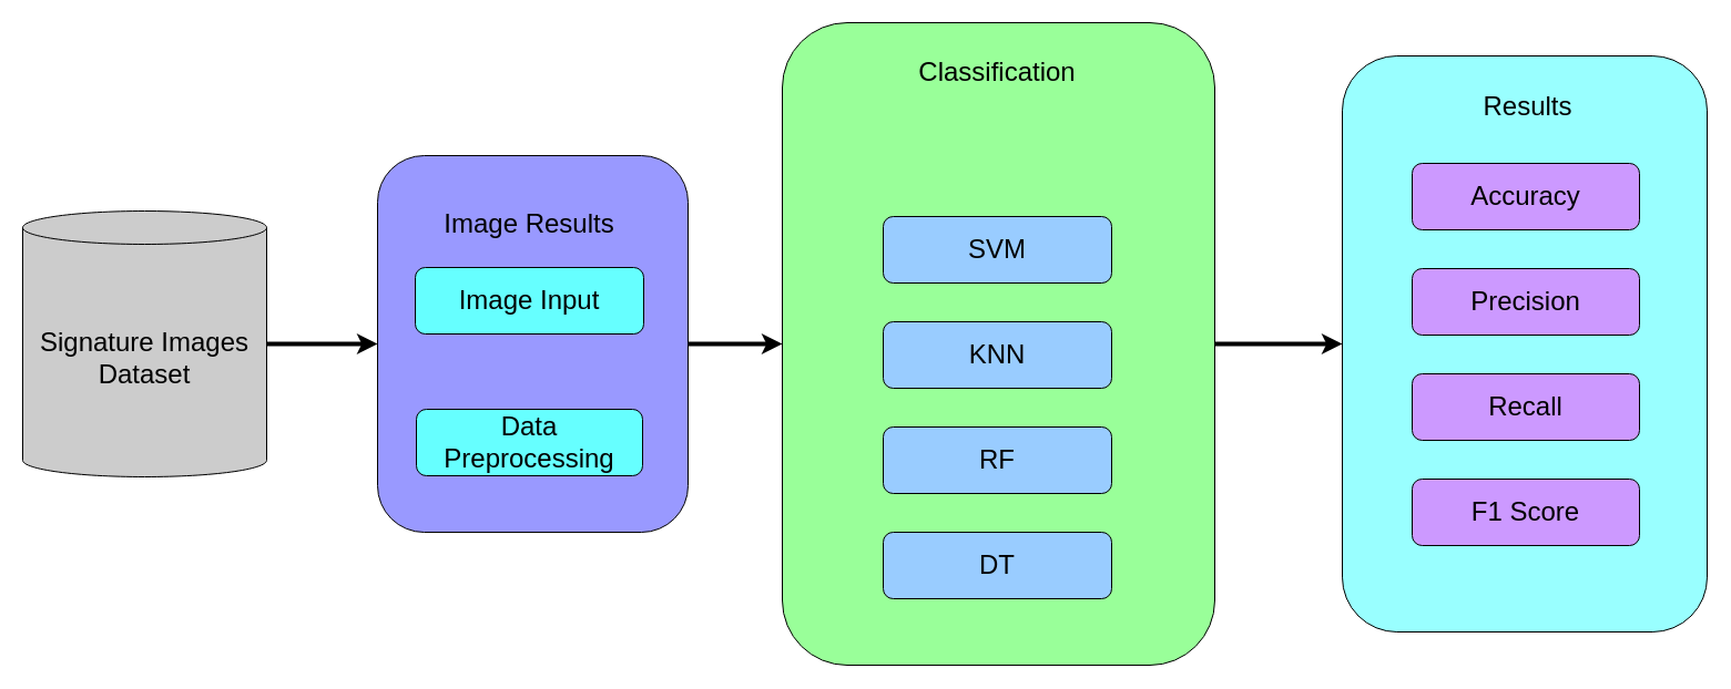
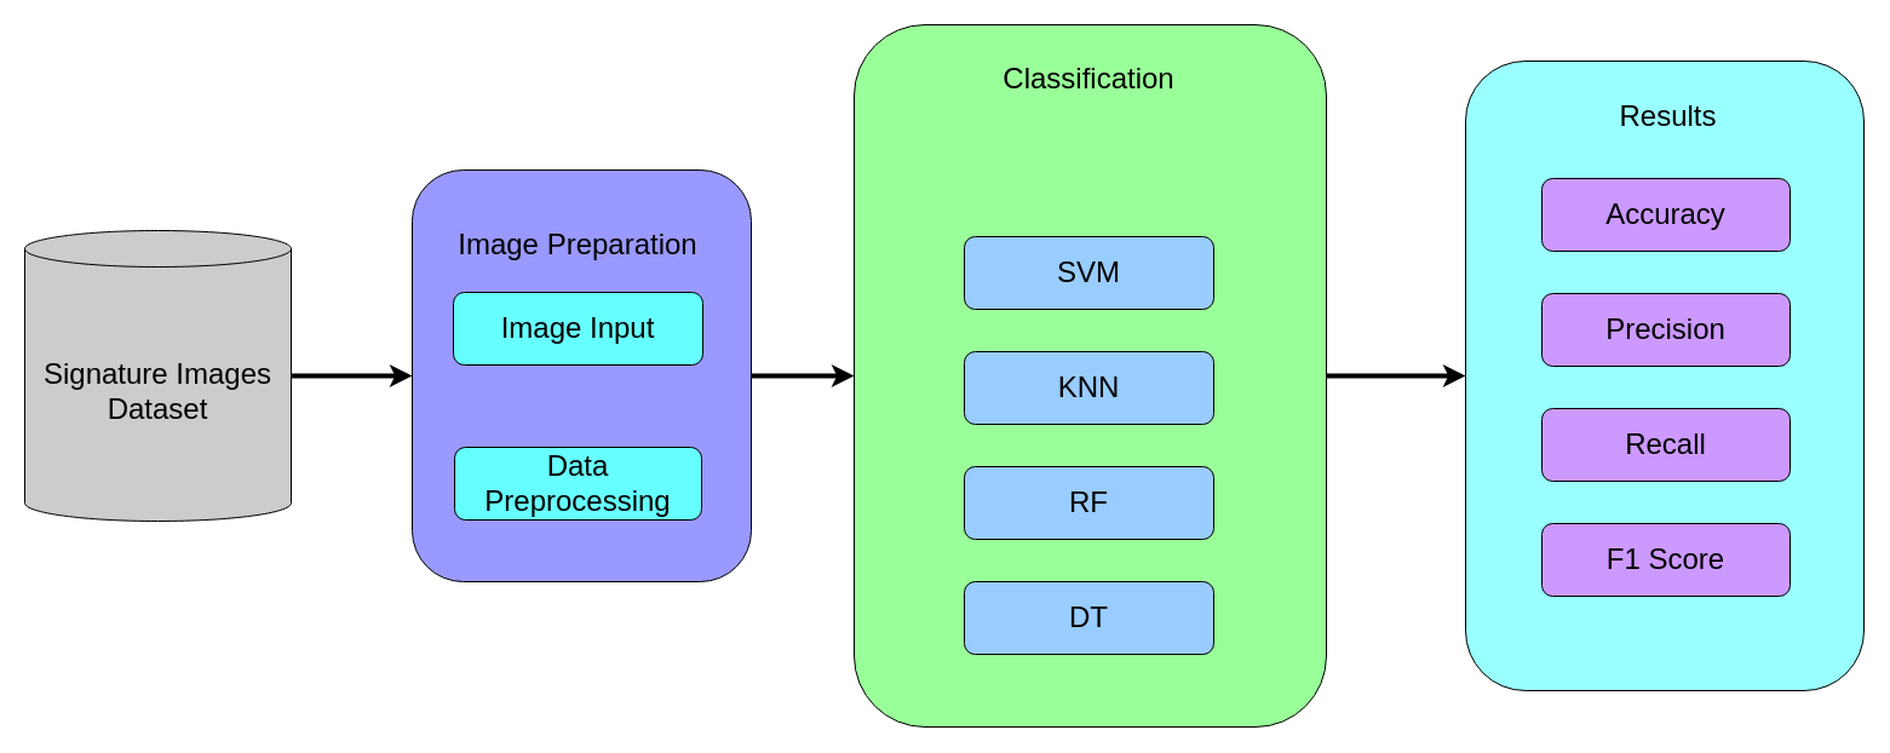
  <mxCell id="0" />
  <mxCell id="1" parent="0" />
  <mxCell id="2" value="&lt;font style=&quot;font-size: 24px&quot;&gt;Signature Images Dataset&lt;br&gt;&lt;/font&gt;" style="shape=cylinder3;whiteSpace=wrap;html=1;boundedLbl=1;backgroundOutline=1;size=15;fillColor=#CCCCCC;" vertex="1" parent="1"><mxGeometry x="20" y="190" width="220" height="240" as="geometry" /></mxCell>
  <mxCell id="3" value="" style="endArrow=classic;html=1;rounded=0;fontSize=24;strokeWidth=4;" edge="1" parent="1" target="5"><mxGeometry width="50" height="50" relative="1" as="geometry"><mxPoint x="240" y="310" as="sourcePoint" /><mxPoint x="400" y="310" as="targetPoint" /></mxGeometry></mxCell>
  <mxCell id="4" style="edgeStyle=orthogonalEdgeStyle;rounded=0;orthogonalLoop=1;jettySize=auto;html=1;exitX=1;exitY=0.5;exitDx=0;exitDy=0;fontSize=24;strokeWidth=4;" edge="1" parent="1" source="5" target="10"><mxGeometry relative="1" as="geometry"><mxPoint x="750" y="310" as="targetPoint" /></mxGeometry></mxCell>
  <mxCell id="5" value="" style="rounded=1;whiteSpace=wrap;html=1;fontSize=24;fillColor=#9999FF;" vertex="1" parent="1"><mxGeometry x="340" y="140" width="280" height="340" as="geometry" /></mxCell>
  <mxCell id="6" value="Image Input" style="rounded=1;whiteSpace=wrap;html=1;fontSize=24;fillColor=#66FFFF;" vertex="1" parent="1"><mxGeometry x="374" y="241" width="206" height="60" as="geometry" /></mxCell>
  <mxCell id="7" value="&lt;div align=&quot;center&quot;&gt;Data Preprocessing&lt;br&gt;&lt;/div&gt;" style="rounded=1;whiteSpace=wrap;html=1;fontSize=24;fillColor=#66FFFF;align=center;" vertex="1" parent="1"><mxGeometry x="375" y="369" width="204" height="60" as="geometry" /></mxCell>
- <mxCell id="8" value="&lt;div align=&quot;center&quot;&gt;Image Results&lt;br&gt;&lt;/div&gt;" style="text;html=1;strokeColor=none;fillColor=none;align=center;verticalAlign=middle;whiteSpace=wrap;rounded=0;fontSize=24;" vertex="1" parent="1"><mxGeometry x="374" y="177" width="206" height="50" as="geometry" /></mxCell>
+ <mxCell id="8" value="&lt;div align=&quot;center&quot;&gt;Image Preparation&lt;br&gt;&lt;/div&gt;" style="text;html=1;strokeColor=none;fillColor=none;align=center;verticalAlign=middle;whiteSpace=wrap;rounded=0;fontSize=24;" vertex="1" parent="1"><mxGeometry x="374" y="177" width="206" height="50" as="geometry" /></mxCell>
  <mxCell id="9" style="edgeStyle=orthogonalEdgeStyle;rounded=0;orthogonalLoop=1;jettySize=auto;html=1;exitX=1;exitY=0.5;exitDx=0;exitDy=0;entryX=0;entryY=0.5;entryDx=0;entryDy=0;fontSize=24;strokeWidth=4;" edge="1" parent="1" source="10" target="16"><mxGeometry relative="1" as="geometry" /></mxCell>
  <mxCell id="10" value="" style="rounded=1;whiteSpace=wrap;html=1;fontSize=24;fillColor=#99FF99;align=center;" vertex="1" parent="1"><mxGeometry x="705" y="20" width="390" height="580" as="geometry" /></mxCell>
  <mxCell id="11" value="Classification" style="text;html=1;strokeColor=none;fillColor=none;align=center;verticalAlign=middle;whiteSpace=wrap;rounded=0;fontSize=24;" vertex="1" parent="1"><mxGeometry x="796" y="40" width="206" height="50" as="geometry" /></mxCell>
  <mxCell id="12" value="SVM" style="rounded=1;whiteSpace=wrap;html=1;fontSize=24;fillColor=#99CCFF;" vertex="1" parent="1"><mxGeometry x="796" y="195" width="206" height="60" as="geometry" /></mxCell>
  <mxCell id="13" value="KNN" style="rounded=1;whiteSpace=wrap;html=1;fontSize=24;fillColor=#99CCFF;" vertex="1" parent="1"><mxGeometry x="796" y="290" width="206" height="60" as="geometry" /></mxCell>
  <mxCell id="14" value="RF" style="rounded=1;whiteSpace=wrap;html=1;fontSize=24;fillColor=#99CCFF;" vertex="1" parent="1"><mxGeometry x="796" y="385" width="206" height="60" as="geometry" /></mxCell>
  <mxCell id="15" value="DT" style="rounded=1;whiteSpace=wrap;html=1;fontSize=24;fillColor=#99CCFF;" vertex="1" parent="1"><mxGeometry x="796" y="480" width="206" height="60" as="geometry" /></mxCell>
  <mxCell id="16" value="" style="rounded=1;whiteSpace=wrap;html=1;fontSize=24;fillColor=#99FFFF;align=center;" vertex="1" parent="1"><mxGeometry x="1210" y="50" width="329" height="520" as="geometry" /></mxCell>
  <mxCell id="17" value="Results" style="text;html=1;strokeColor=none;fillColor=none;align=center;verticalAlign=middle;whiteSpace=wrap;rounded=0;fontSize=24;" vertex="1" parent="1"><mxGeometry x="1275" y="71" width="205" height="50" as="geometry" /></mxCell>
  <mxCell id="18" value="Accuracy" style="rounded=1;whiteSpace=wrap;html=1;fontSize=24;fillColor=#CC99FF;" vertex="1" parent="1"><mxGeometry x="1273" y="147" width="205" height="60" as="geometry" /></mxCell>
  <mxCell id="19" value="Precision" style="rounded=1;whiteSpace=wrap;html=1;fontSize=24;fillColor=#CC99FF;" vertex="1" parent="1"><mxGeometry x="1273" y="242" width="205" height="60" as="geometry" /></mxCell>
  <mxCell id="20" value="Recall" style="rounded=1;whiteSpace=wrap;html=1;fontSize=24;fillColor=#CC99FF;" vertex="1" parent="1"><mxGeometry x="1273" y="337" width="205" height="60" as="geometry" /></mxCell>
  <mxCell id="21" value="F1 Score" style="rounded=1;whiteSpace=wrap;html=1;fontSize=24;fillColor=#CC99FF;" vertex="1" parent="1"><mxGeometry x="1273" y="432" width="205" height="60" as="geometry" /></mxCell>
